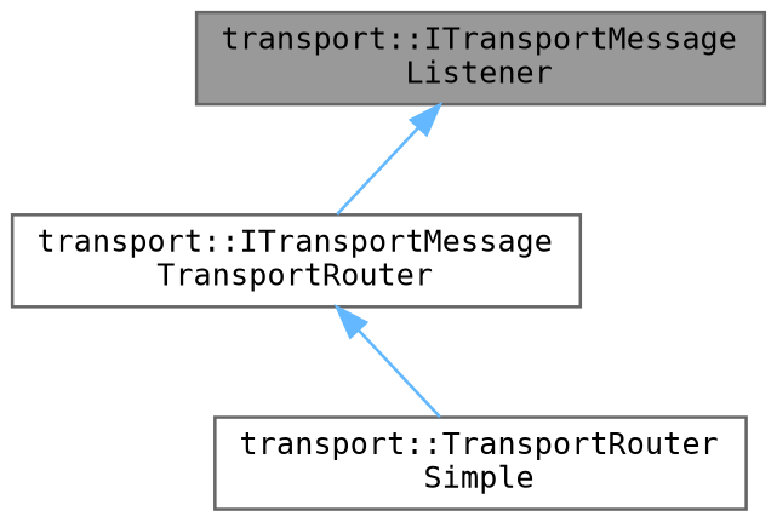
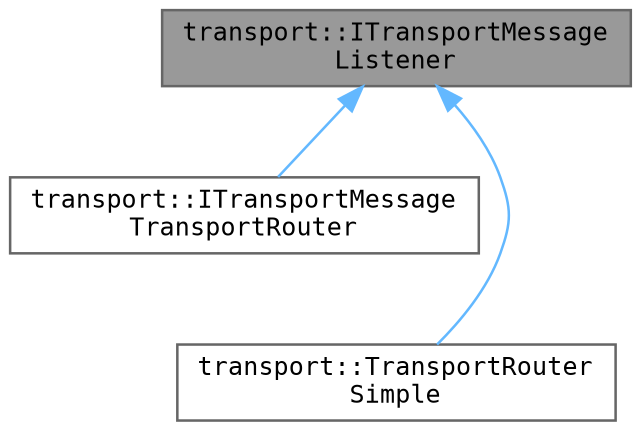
  digraph {
    fontname="DejaVu Sans Mono"
    node [color=gray40 fillcolor=white fontname="DejaVu Sans Mono" fontsize=10 shape=box style=filled]
    edge [color=steelblue1 dir=back fontname="DejaVu Sans Mono" fontsize=10 labelfontname=Helvetica labelfontsize=10 style=solid]
    n1 [fillcolor=grey60 fontcolor=black height=0.2 label="transport::ITransportMessage\lListener" width=0.4]
    n2 [height=0.2 label="transport::ITransportMessage\lTransportRouter" width=0.4]
    n3 [height=0.2 label="transport::TransportRouter\lSimple" width=0.4]
    n1 -> n2
-   n2 -> n3
+   n1 -> n3
  }
